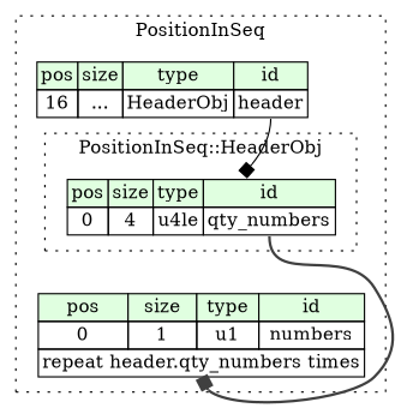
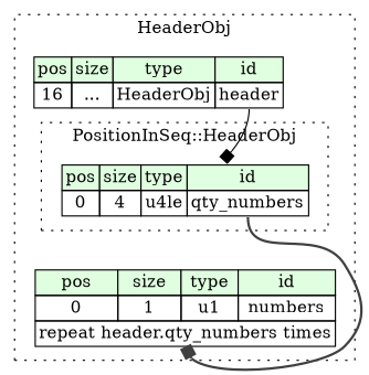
  digraph {
    rankdir=TB
    fontname="DejaVu Serif"
    node [shape=plaintext fontname="DejaVu Serif"]
    edge [arrowhead=box fontname="DejaVu Serif"]
    n1 [label=<<TABLE BORDER="0" CELLBORDER="1" CELLSPACING="0"> 				<TR><TD BGCOLOR="#E0FFE0">pos</TD><TD BGCOLOR="#E0FFE0">size</TD><TD BGCOLOR="#E0FFE0">type</TD><TD BGCOLOR="#E0FFE0">id</TD></TR> 				<TR><TD PORT="qty_numbers_pos">0</TD><TD PORT="qty_numbers_size">4</TD><TD>u4le</TD><TD PORT="qty_numbers_type">qty_numbers</TD></TR> 			</TABLE>>]
    n2 [label=<<TABLE BORDER="0" CELLBORDER="1" CELLSPACING="0"> 			<TR><TD BGCOLOR="#E0FFE0">pos</TD><TD BGCOLOR="#E0FFE0">size</TD><TD BGCOLOR="#E0FFE0">type</TD><TD BGCOLOR="#E0FFE0">id</TD></TR> 			<TR><TD PORT="numbers_pos">0</TD><TD PORT="numbers_size">1</TD><TD>u1</TD><TD PORT="numbers_type">numbers</TD></TR> 			<TR><TD COLSPAN="4" PORT="numbers__repeat">repeat header.qty_numbers times</TD></TR> 		</TABLE>>]
    n3 [label=<<TABLE BORDER="0" CELLBORDER="1" CELLSPACING="0"> 			<TR><TD BGCOLOR="#E0FFE0">pos</TD><TD BGCOLOR="#E0FFE0">size</TD><TD BGCOLOR="#E0FFE0">type</TD><TD BGCOLOR="#E0FFE0">id</TD></TR> 			<TR><TD PORT="header_pos">16</TD><TD PORT="header_size">...</TD><TD>HeaderObj</TD><TD PORT="header_type">header</TD></TR> 		</TABLE>>]
    subgraph cluster_1 {
-     label=PositionInSeq
+     label=HeaderObj
      style=dotted
      n2
      n3
      subgraph cluster_2 {
        label="PositionInSeq::HeaderObj"
        style=dotted
        n1
      }
    }
    n1 -> n2 [color="#404040" headport=numbers__repeat tailport=qty_numbers_type style=bold]
    n3 -> n1 [style=solid tailport=header_type]
  }
